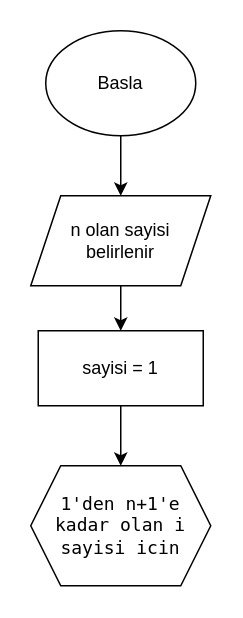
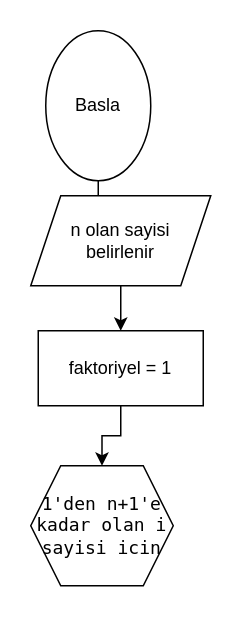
  <mxCell id="0" />
  <mxCell id="1" parent="0" />
  <mxCell id="2" style="edgeStyle=orthogonalEdgeStyle;rounded=0;orthogonalLoop=1;jettySize=auto;html=1;" edge="1" parent="1" source="3"><mxGeometry relative="1" as="geometry"><mxPoint x="80" y="130" as="targetPoint" /></mxGeometry></mxCell>
- <mxCell id="3" value="Basla" style="ellipse;whiteSpace=wrap;html=1;" vertex="1" parent="1"><mxGeometry x="30" width="100" height="70" as="geometry" y="20" /></mxCell>
+ <mxCell id="3" value="Basla" style="ellipse;whiteSpace=wrap;html=1;" vertex="1" parent="1"><mxGeometry x="30" y="20" width="70" height="100" as="geometry" /></mxCell>
  <mxCell id="4" style="edgeStyle=orthogonalEdgeStyle;rounded=0;orthogonalLoop=1;jettySize=auto;html=1;entryX=0.5;entryY=0;entryDx=0;entryDy=0;" edge="1" parent="1" target="6"><mxGeometry relative="1" as="geometry"><mxPoint x="80" y="180" as="sourcePoint" /><Array as="points"><mxPoint x="80" y="200" /><mxPoint x="80" y="200" /></Array></mxGeometry></mxCell>
  <mxCell id="5" style="edgeStyle=orthogonalEdgeStyle;rounded=0;orthogonalLoop=1;jettySize=auto;html=1;" edge="1" parent="1" source="6" target="8"><mxGeometry relative="1" as="geometry"><mxPoint x="80" y="320" as="targetPoint" /></mxGeometry></mxCell>
- <mxCell id="6" value="sayisi = 1" style="rounded=0;whiteSpace=wrap;html=1;" vertex="1" parent="1"><mxGeometry x="25" y="220" width="110" height="50" as="geometry" /></mxCell>
+ <mxCell id="6" value="faktoriyel = 1" style="rounded=0;whiteSpace=wrap;html=1;" vertex="1" parent="1"><mxGeometry x="25" y="220" width="110" height="50" as="geometry" /></mxCell>
  <mxCell id="7" value="&lt;div&gt;n olan sayisi&lt;/div&gt;&lt;div&gt;belirlenir&lt;br&gt;&lt;/div&gt;" style="shape=parallelogram;perimeter=parallelogramPerimeter;whiteSpace=wrap;html=1;fixedSize=1;" vertex="1" parent="1"><mxGeometry x="20" y="130" width="120" height="60" as="geometry" /></mxCell>
- <mxCell id="8" value="&lt;pre&gt;1'den n+1'e&lt;br&gt;kadar olan i&lt;br&gt;sayisi icin&lt;br&gt;&lt;/pre&gt;" style="shape=hexagon;perimeter=hexagonPerimeter2;whiteSpace=wrap;html=1;fixedSize=1;" vertex="1" parent="1"><mxGeometry x="20" y="310" width="120" height="80" as="geometry" /></mxCell>
+ <mxCell id="8" value="&lt;pre&gt;1'den n+1'e&lt;br&gt;kadar olan i&lt;br&gt;sayisi icin&lt;br&gt;&lt;/pre&gt;" style="shape=hexagon;perimeter=hexagonPerimeter2;whiteSpace=wrap;html=1;fixedSize=1;" vertex="1" parent="1"><mxGeometry x="20" y="310" width="95" height="80" as="geometry" /></mxCell>
